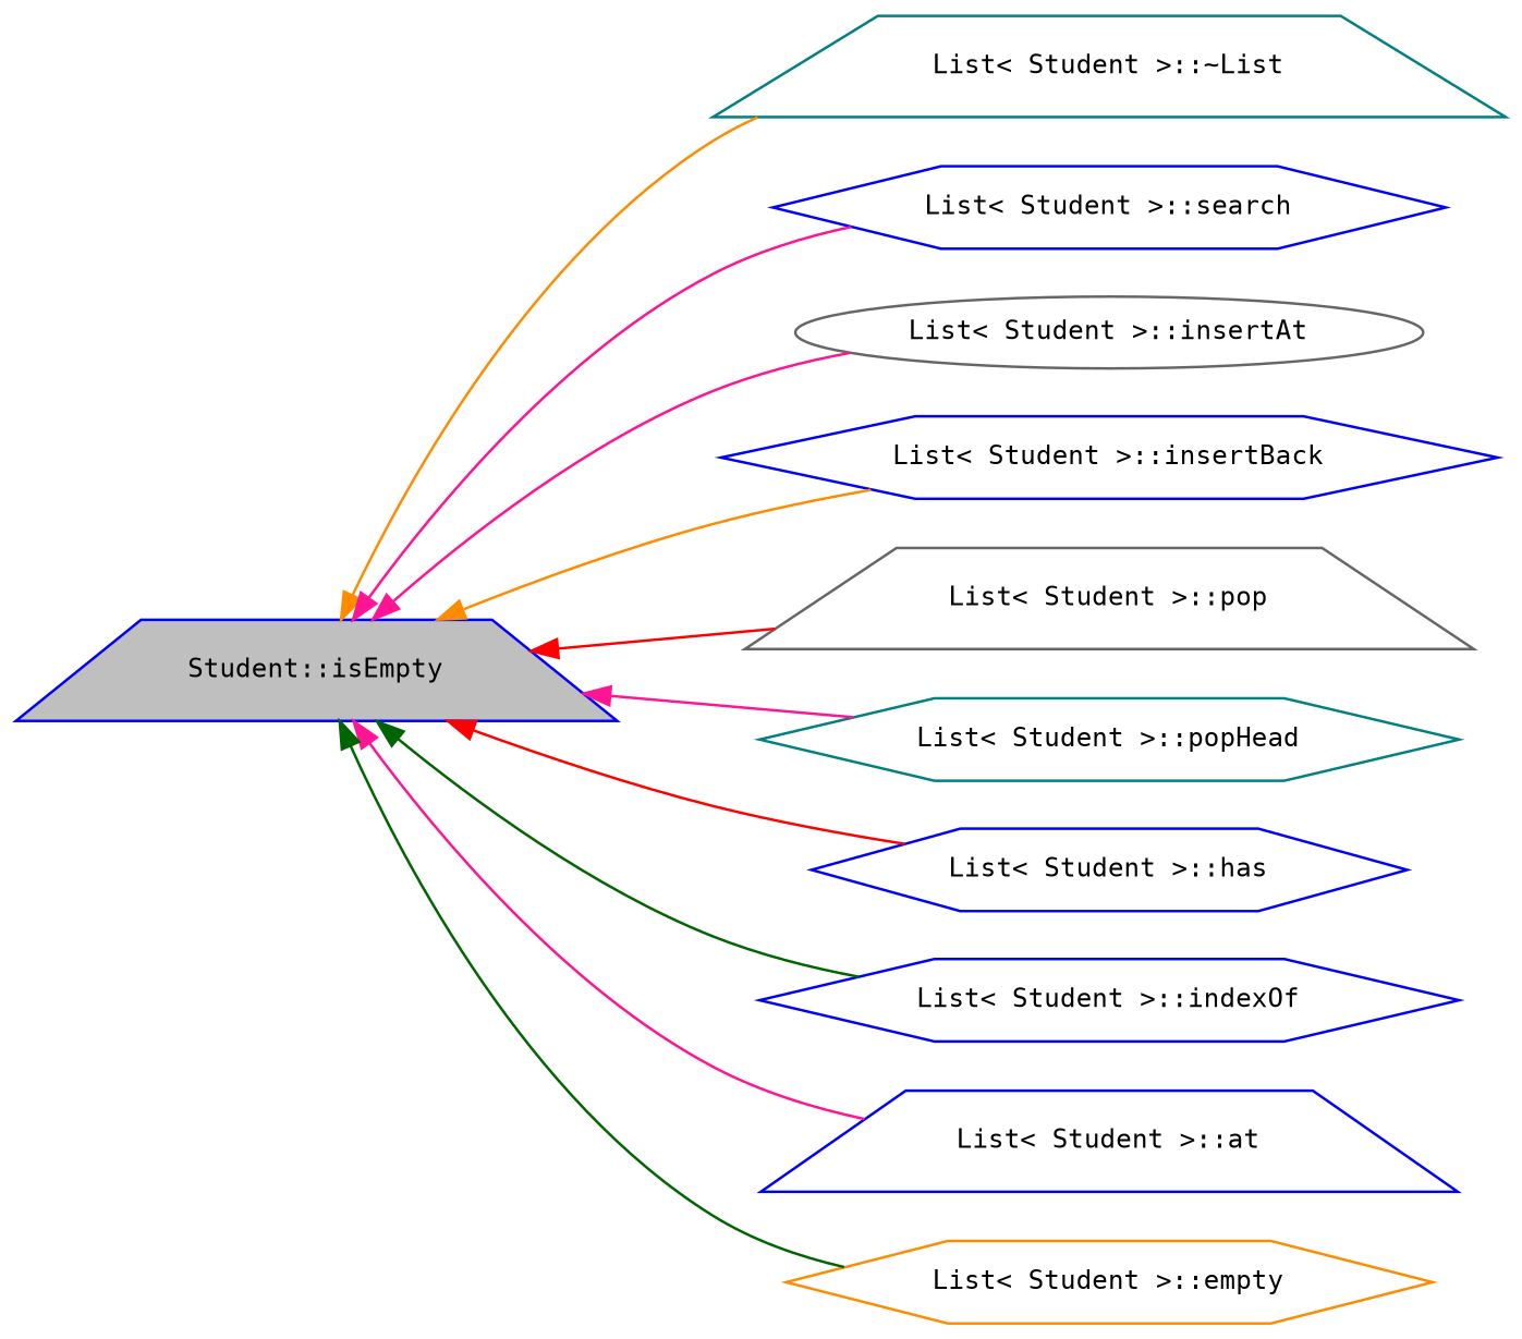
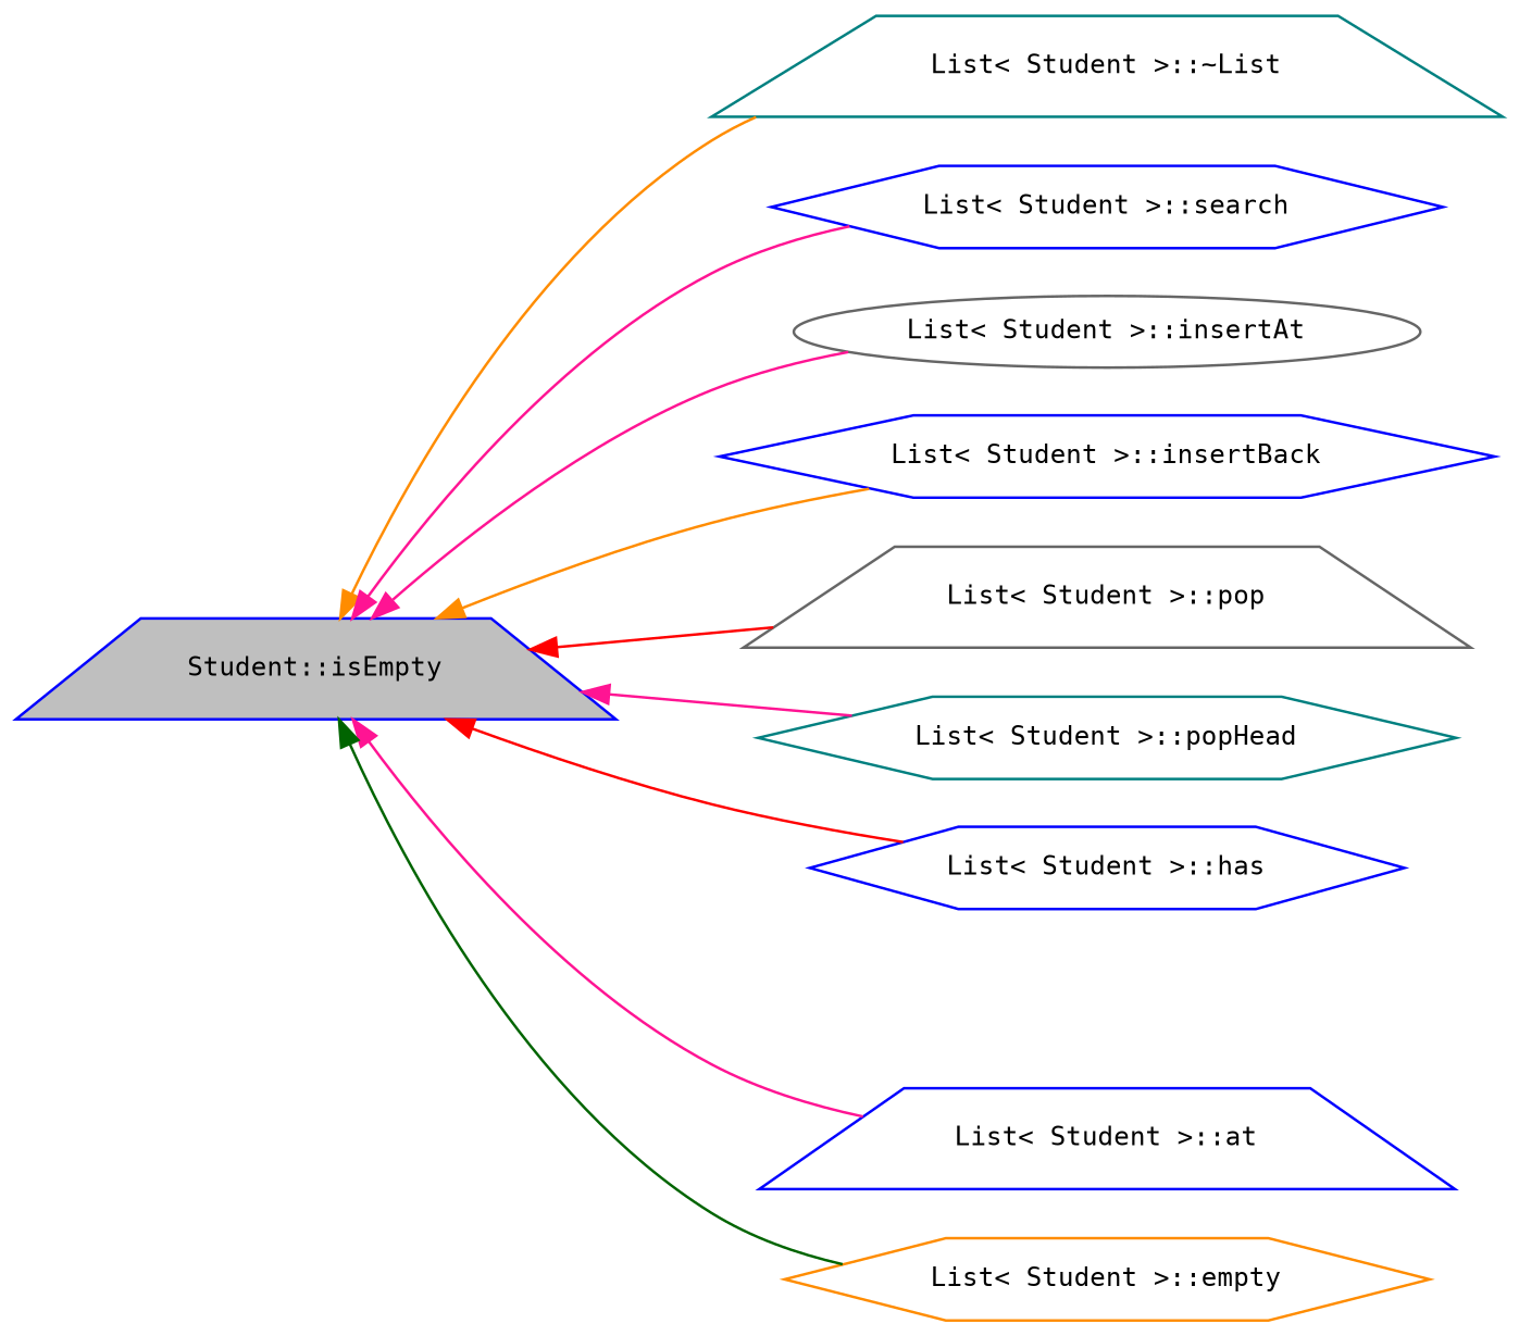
  digraph {
    fontname="DejaVu Sans Mono"
    rankdir=LR
    node [color=blue fillcolor=white fontname="DejaVu Sans Mono" fontsize=10 shape=hexagon style=filled]
    edge [color=deeppink dir=back fontname="DejaVu Sans Mono" fontsize=10 labelfontname=Helvetica labelfontsize=10 style=solid]
    n1 [fillcolor=grey75 fontcolor=black height=0.2 label="Student::isEmpty" shape=trapezium width=0.4]
    n2 [color=teal height=0.2 label="List\< Student \>::~List" shape=trapezium width=0.4]
    n3 [height=0.2 label="List\< Student \>::search" width=0.4]
    n4 [color=gray40 height=0.2 label="List\< Student \>::insertAt" shape=ellipse width=0.4]
    n5 [height=0.2 label="List\< Student \>::insertBack" width=0.4]
    n6 [color=gray40 height=0.2 label="List\< Student \>::pop" shape=trapezium width=0.4]
    n7 [color=teal height=0.2 label="List\< Student \>::popHead" width=0.4]
    n8 [height=0.2 label="List\< Student \>::has" width=0.4]
-   n9 [height=0.2 label="List\< Student \>::indexOf" width=0.4]
    n10 [height=0.2 label="List\< Student \>::at" shape=trapezium width=0.4]
    n11 [color=darkorange height=0.2 label="List\< Student \>::empty" width=0.4]
    n1 -> n2 [color=darkorange]
    n1 -> n3
    n1 -> n4
    n1 -> n5 [color=darkorange]
    n1 -> n6 [color=red]
    n1 -> n7
    n1 -> n8 [color=red]
-   n1 -> n9 [color=darkgreen]
    n1 -> n10
    n1 -> n11 [color=darkgreen]
  }
